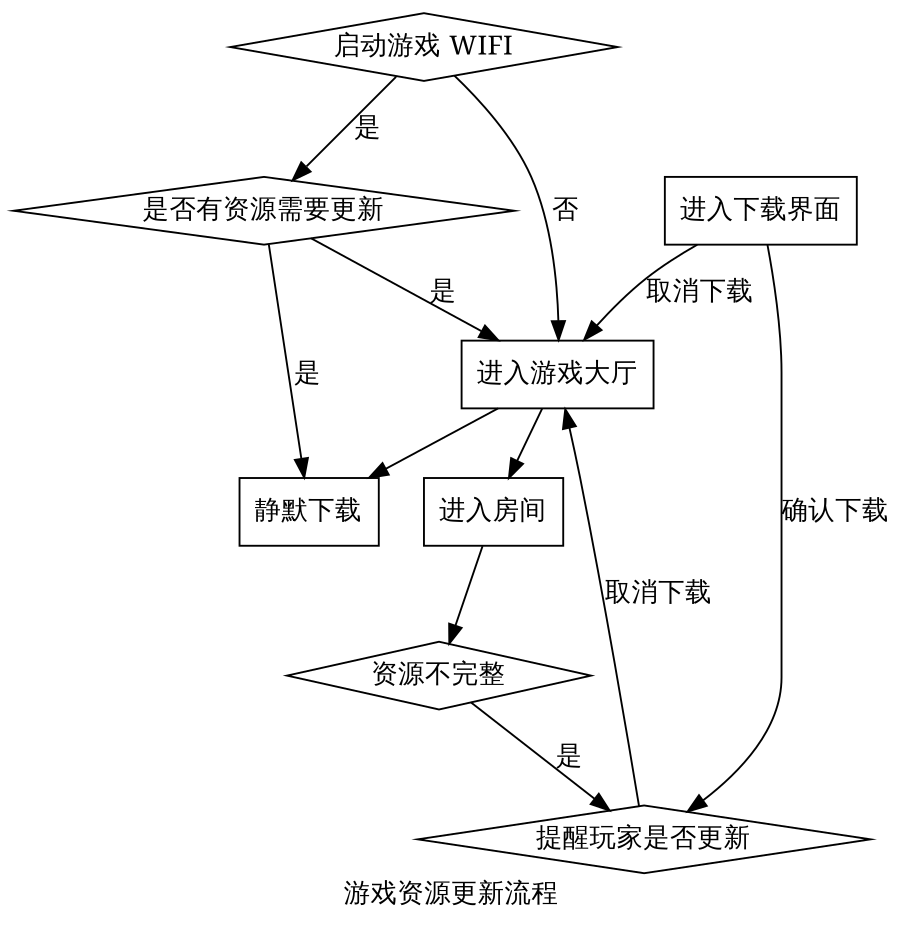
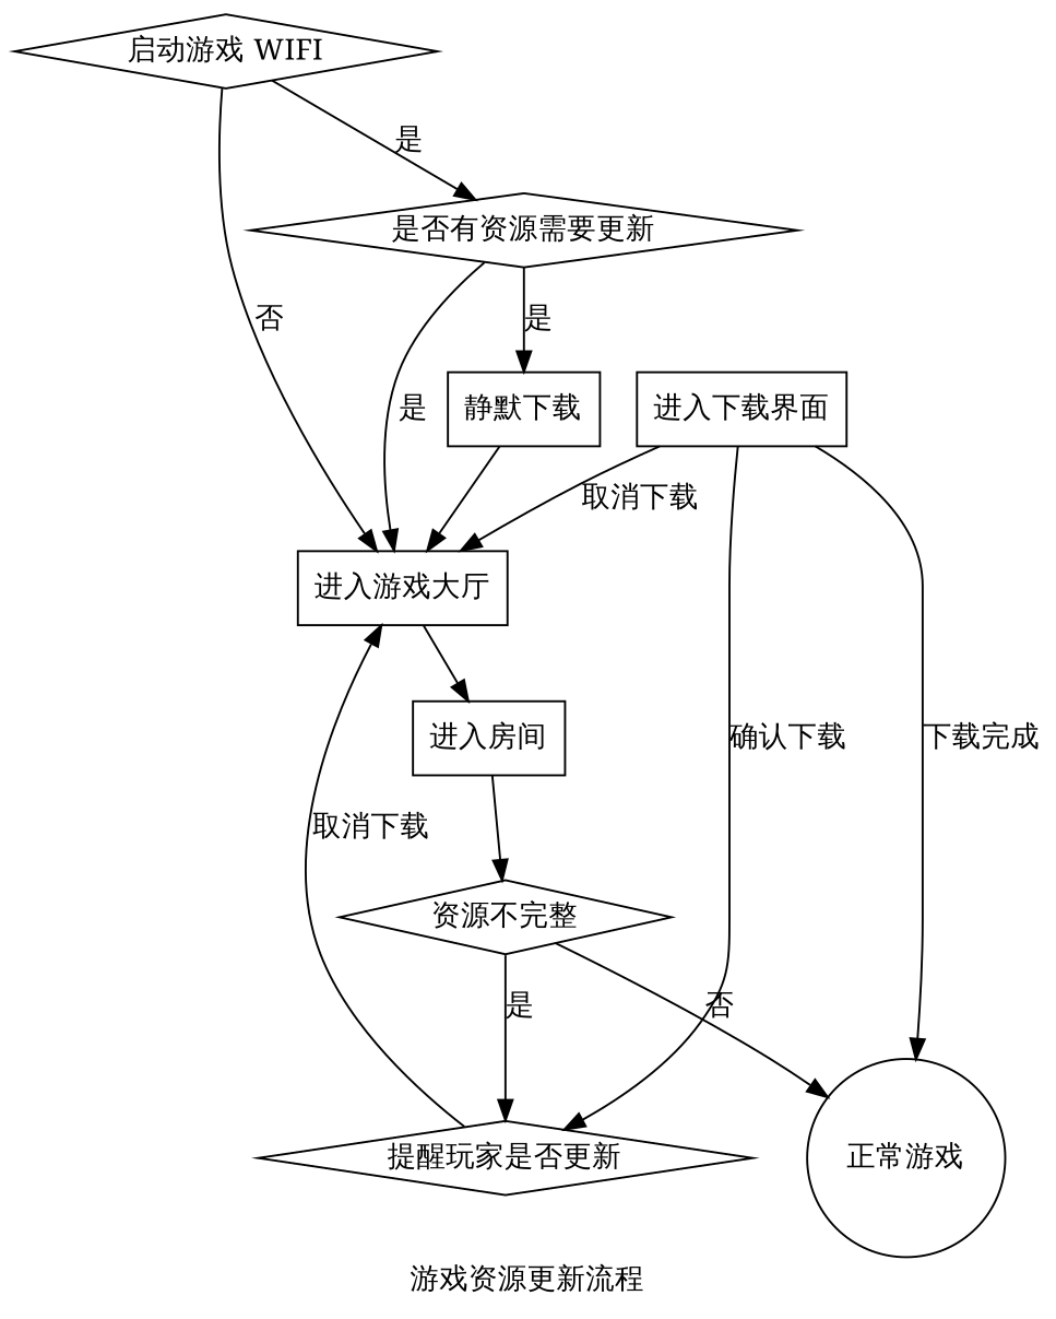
  digraph {
    fontname="Noto Serif"
    label="游戏资源更新流程"
    rankdir=TB
    node [fontname="Noto Serif" shape=diamond]
    edge [fontname="Noto Serif"]
    n1 [label="启动游戏 WIFI"]
    n2 [label="是否有资源需要更新"]
    n3 [label="进入游戏大厅" shape=box]
    n4 [label="静默下载" shape=box]
    n5 [label="进入房间" shape=box]
    n6 [label="资源不完整"]
+   n7 [fillcolor=blue label="正常游戏" shape=circle]
    n8 [label="提醒玩家是否更新"]
    n9 [label="进入下载界面" shape=box]
    subgraph sub_1 {
      shape=diamond
      n1
      n2
    }
    n1 -> n2 [label="是"]
    n1 -> n3 [label="否"]
    n2 -> n3 [label="是"]
    n2 -> n4 [label="是"]
    n3 -> n5
-   n3 -> n4
+   n4 -> n3
    n5 -> n6
+   n6 -> n7 [label="否"]
    n6 -> n8 [label="是"]
    n8 -> n3 [label="取消下载"]
    n9 -> n3 [label="取消下载"]
+   n9 -> n7 [label="下载完成"]
    n9 -> n8 [label="确认下载"]
  }
